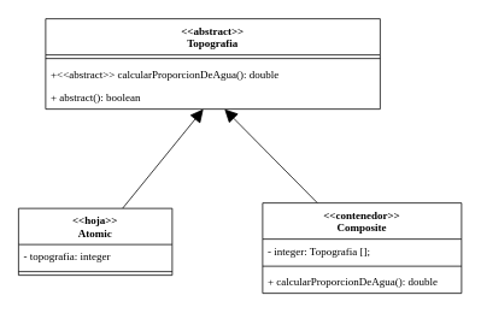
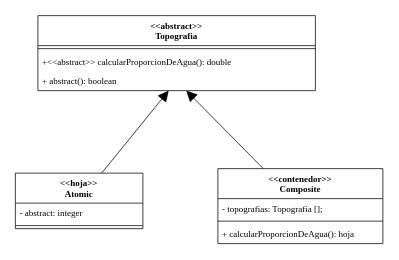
  <mxCell id="0" />
  <mxCell id="1" parent="0" />
  <mxCell id="2" value="&lt;&lt;abstract&gt;&gt;&#10;Topografia&#10;" style="swimlane;fontStyle=1;align=center;verticalAlign=top;childLayout=stackLayout;horizontal=1;startSize=40;horizontalStack=0;resizeParent=1;resizeParentMax=0;resizeLast=0;collapsible=1;marginBottom=0;fontFamily=Lucida Console;" parent="1" vertex="1"><mxGeometry x="50" y="20" width="370" height="100" as="geometry" /></mxCell>
  <mxCell id="3" value="" style="line;strokeWidth=1;fillColor=none;align=left;verticalAlign=middle;spacingTop=-1;spacingLeft=3;spacingRight=3;rotatable=0;labelPosition=right;points=[];portConstraint=eastwest;fontFamily=Lucida Console;" parent="2" vertex="1"><mxGeometry y="40" width="370" height="8" as="geometry" /></mxCell>
  <mxCell id="4" value="+&lt;&lt;abstract&gt;&gt; calcularProporcionDeAgua(): double" style="text;strokeColor=none;fillColor=none;align=left;verticalAlign=top;spacingLeft=4;spacingRight=4;overflow=hidden;rotatable=0;points=[[0,0.5],[1,0.5]];portConstraint=eastwest;fontFamily=Lucida Console;" parent="2" vertex="1"><mxGeometry y="48" width="370" height="26" as="geometry" /></mxCell>
  <mxCell id="5" value="+ abstract(): boolean" style="text;strokeColor=none;fillColor=none;align=left;verticalAlign=top;spacingLeft=4;spacingRight=4;overflow=hidden;rotatable=0;points=[[0,0.5],[1,0.5]];portConstraint=eastwest;fontFamily=Lucida Console;" parent="2" vertex="1"><mxGeometry y="74" width="370" height="26" as="geometry" /></mxCell>
  <mxCell id="6" style="edgeStyle=none;html=1;endArrow=block;endFill=1;endSize=12;fontFamily=Lucida Console;" parent="1" source="7" target="5" edge="1"><mxGeometry relative="1" as="geometry" /></mxCell>
  <mxCell id="7" value="&lt;&lt;contenedor&gt;&gt;&#10;Composite" style="swimlane;fontStyle=1;align=center;verticalAlign=top;childLayout=stackLayout;horizontal=1;startSize=40;horizontalStack=0;resizeParent=1;resizeParentMax=0;resizeLast=0;collapsible=1;marginBottom=0;fontFamily=Lucida Console;" parent="1" vertex="1"><mxGeometry x="290" y="224" width="220" height="100" as="geometry" /></mxCell>
- <mxCell id="8" value="- integer: Topografia [];" style="text;strokeColor=none;fillColor=none;align=left;verticalAlign=top;spacingLeft=4;spacingRight=4;overflow=hidden;rotatable=0;points=[[0,0.5],[1,0.5]];portConstraint=eastwest;fontFamily=Lucida Console;" parent="7" vertex="1"><mxGeometry y="40" width="220" height="26" as="geometry" /></mxCell>
+ <mxCell id="8" value="- topografias: Topografia [];" style="text;strokeColor=none;fillColor=none;align=left;verticalAlign=top;spacingLeft=4;spacingRight=4;overflow=hidden;rotatable=0;points=[[0,0.5],[1,0.5]];portConstraint=eastwest;fontFamily=Lucida Console;" parent="7" vertex="1"><mxGeometry y="40" width="220" height="26" as="geometry" /></mxCell>
  <mxCell id="9" value="" style="line;strokeWidth=1;fillColor=none;align=left;verticalAlign=middle;spacingTop=-1;spacingLeft=3;spacingRight=3;rotatable=0;labelPosition=right;points=[];portConstraint=eastwest;fontFamily=Lucida Console;" parent="7" vertex="1"><mxGeometry y="66" width="220" height="8" as="geometry" /></mxCell>
- <mxCell id="10" value="+ calcularProporcionDeAgua(): double" style="text;strokeColor=none;fillColor=none;align=left;verticalAlign=top;spacingLeft=4;spacingRight=4;overflow=hidden;rotatable=0;points=[[0,0.5],[1,0.5]];portConstraint=eastwest;fontFamily=Lucida Console;" parent="7" vertex="1"><mxGeometry y="74" width="220" height="26" as="geometry" /></mxCell>
+ <mxCell id="10" value="+ calcularProporcionDeAgua(): hoja" style="text;strokeColor=none;fillColor=none;align=left;verticalAlign=top;spacingLeft=4;spacingRight=4;overflow=hidden;rotatable=0;points=[[0,0.5],[1,0.5]];portConstraint=eastwest;fontFamily=Lucida Console;" parent="7" vertex="1"><mxGeometry y="74" width="220" height="26" as="geometry" /></mxCell>
  <mxCell id="11" style="edgeStyle=none;html=1;endArrow=block;endFill=1;endSize=12;fontFamily=Lucida Console;" parent="1" source="12" target="5" edge="1"><mxGeometry relative="1" as="geometry" /></mxCell>
  <mxCell id="12" value="&lt;&lt;hoja&gt;&gt;&#10;Atomic" style="swimlane;fontStyle=1;align=center;verticalAlign=top;childLayout=stackLayout;horizontal=1;startSize=40;horizontalStack=0;resizeParent=1;resizeParentMax=0;resizeLast=0;collapsible=1;marginBottom=0;fontFamily=Lucida Console;" parent="1" vertex="1"><mxGeometry x="20" y="230" width="170" height="74" as="geometry" /></mxCell>
- <mxCell id="13" value="- topografia: integer" style="text;strokeColor=none;fillColor=none;align=left;verticalAlign=top;spacingLeft=4;spacingRight=4;overflow=hidden;rotatable=0;points=[[0,0.5],[1,0.5]];portConstraint=eastwest;fontFamily=Lucida Console;" parent="12" vertex="1"><mxGeometry y="40" width="170" height="26" as="geometry" /></mxCell>
+ <mxCell id="13" value="- abstract: integer" style="text;strokeColor=none;fillColor=none;align=left;verticalAlign=top;spacingLeft=4;spacingRight=4;overflow=hidden;rotatable=0;points=[[0,0.5],[1,0.5]];portConstraint=eastwest;fontFamily=Lucida Console;" parent="12" vertex="1"><mxGeometry y="40" width="170" height="26" as="geometry" /></mxCell>
  <mxCell id="14" value="" style="line;strokeWidth=1;fillColor=none;align=left;verticalAlign=middle;spacingTop=-1;spacingLeft=3;spacingRight=3;rotatable=0;labelPosition=right;points=[];portConstraint=eastwest;fontFamily=Lucida Console;" parent="12" vertex="1"><mxGeometry y="66" width="170" height="8" as="geometry" /></mxCell>
